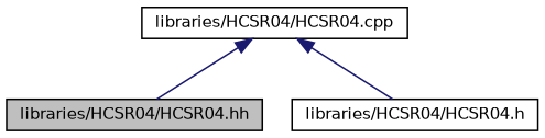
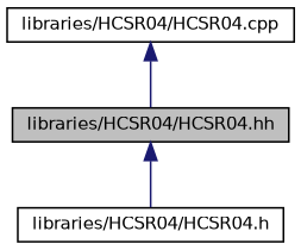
  digraph {
    node [color=black fillcolor=white fontname=Helvetica fontsize=10 shape=record style=filled]
    edge [color=midnightblue dir=back fontname=Helvetica fontsize=10 labelfontname=Helvetica labelfontsize=10 style=solid]
    n1 [fillcolor=grey75 fontcolor=black height=0.2 label="libraries/HCSR04/HCSR04.hh" width=0.4]
    n2 [height=0.2 label="libraries/HCSR04/HCSR04.h" width=0.4]
    n3 [height=0.2 label="libraries/HCSR04/HCSR04.cpp" width=0.4]
-   n3 -> n2
+   n1 -> n2
    n3 -> n1
  }
